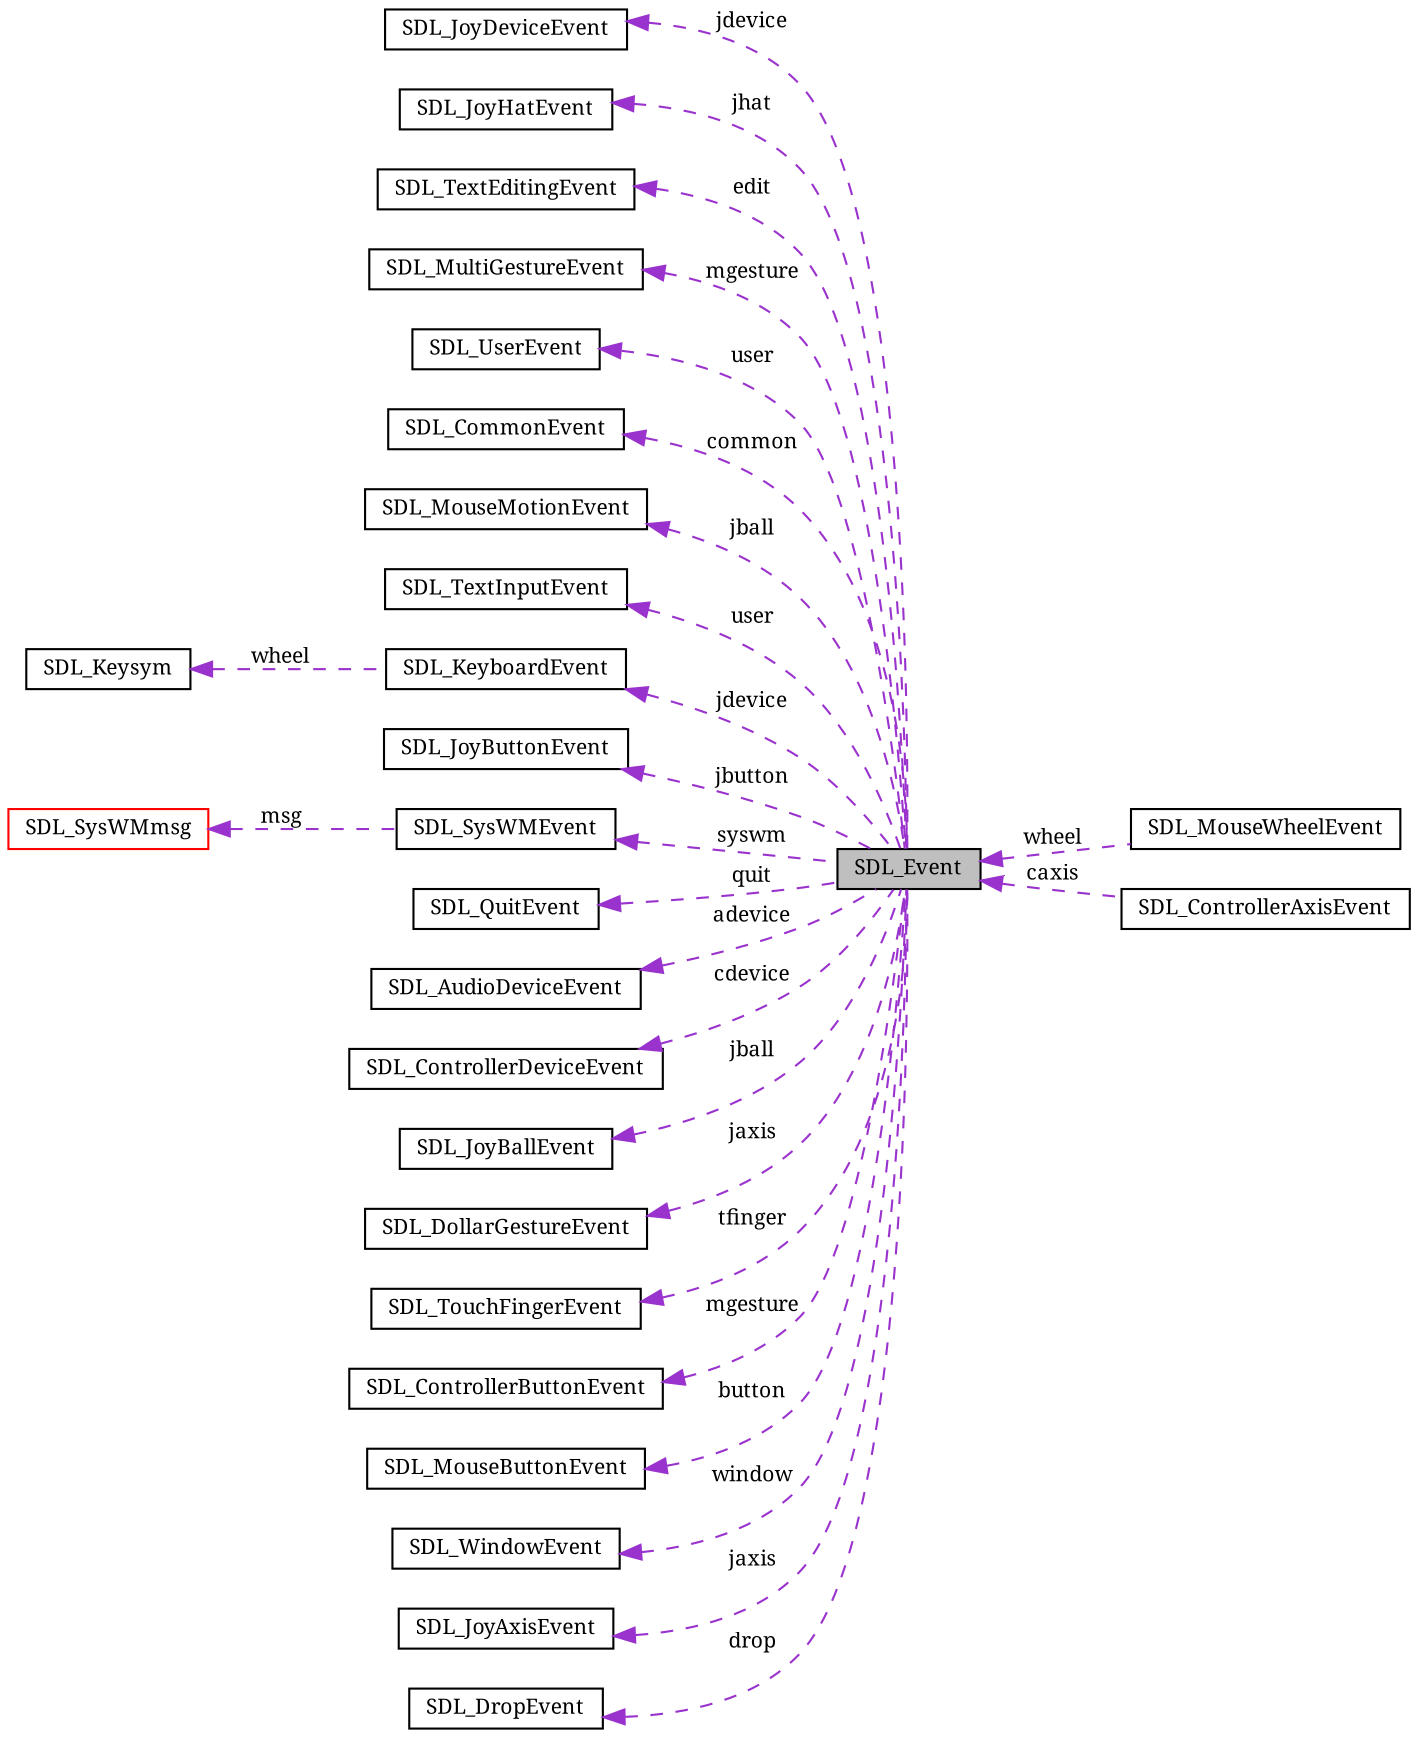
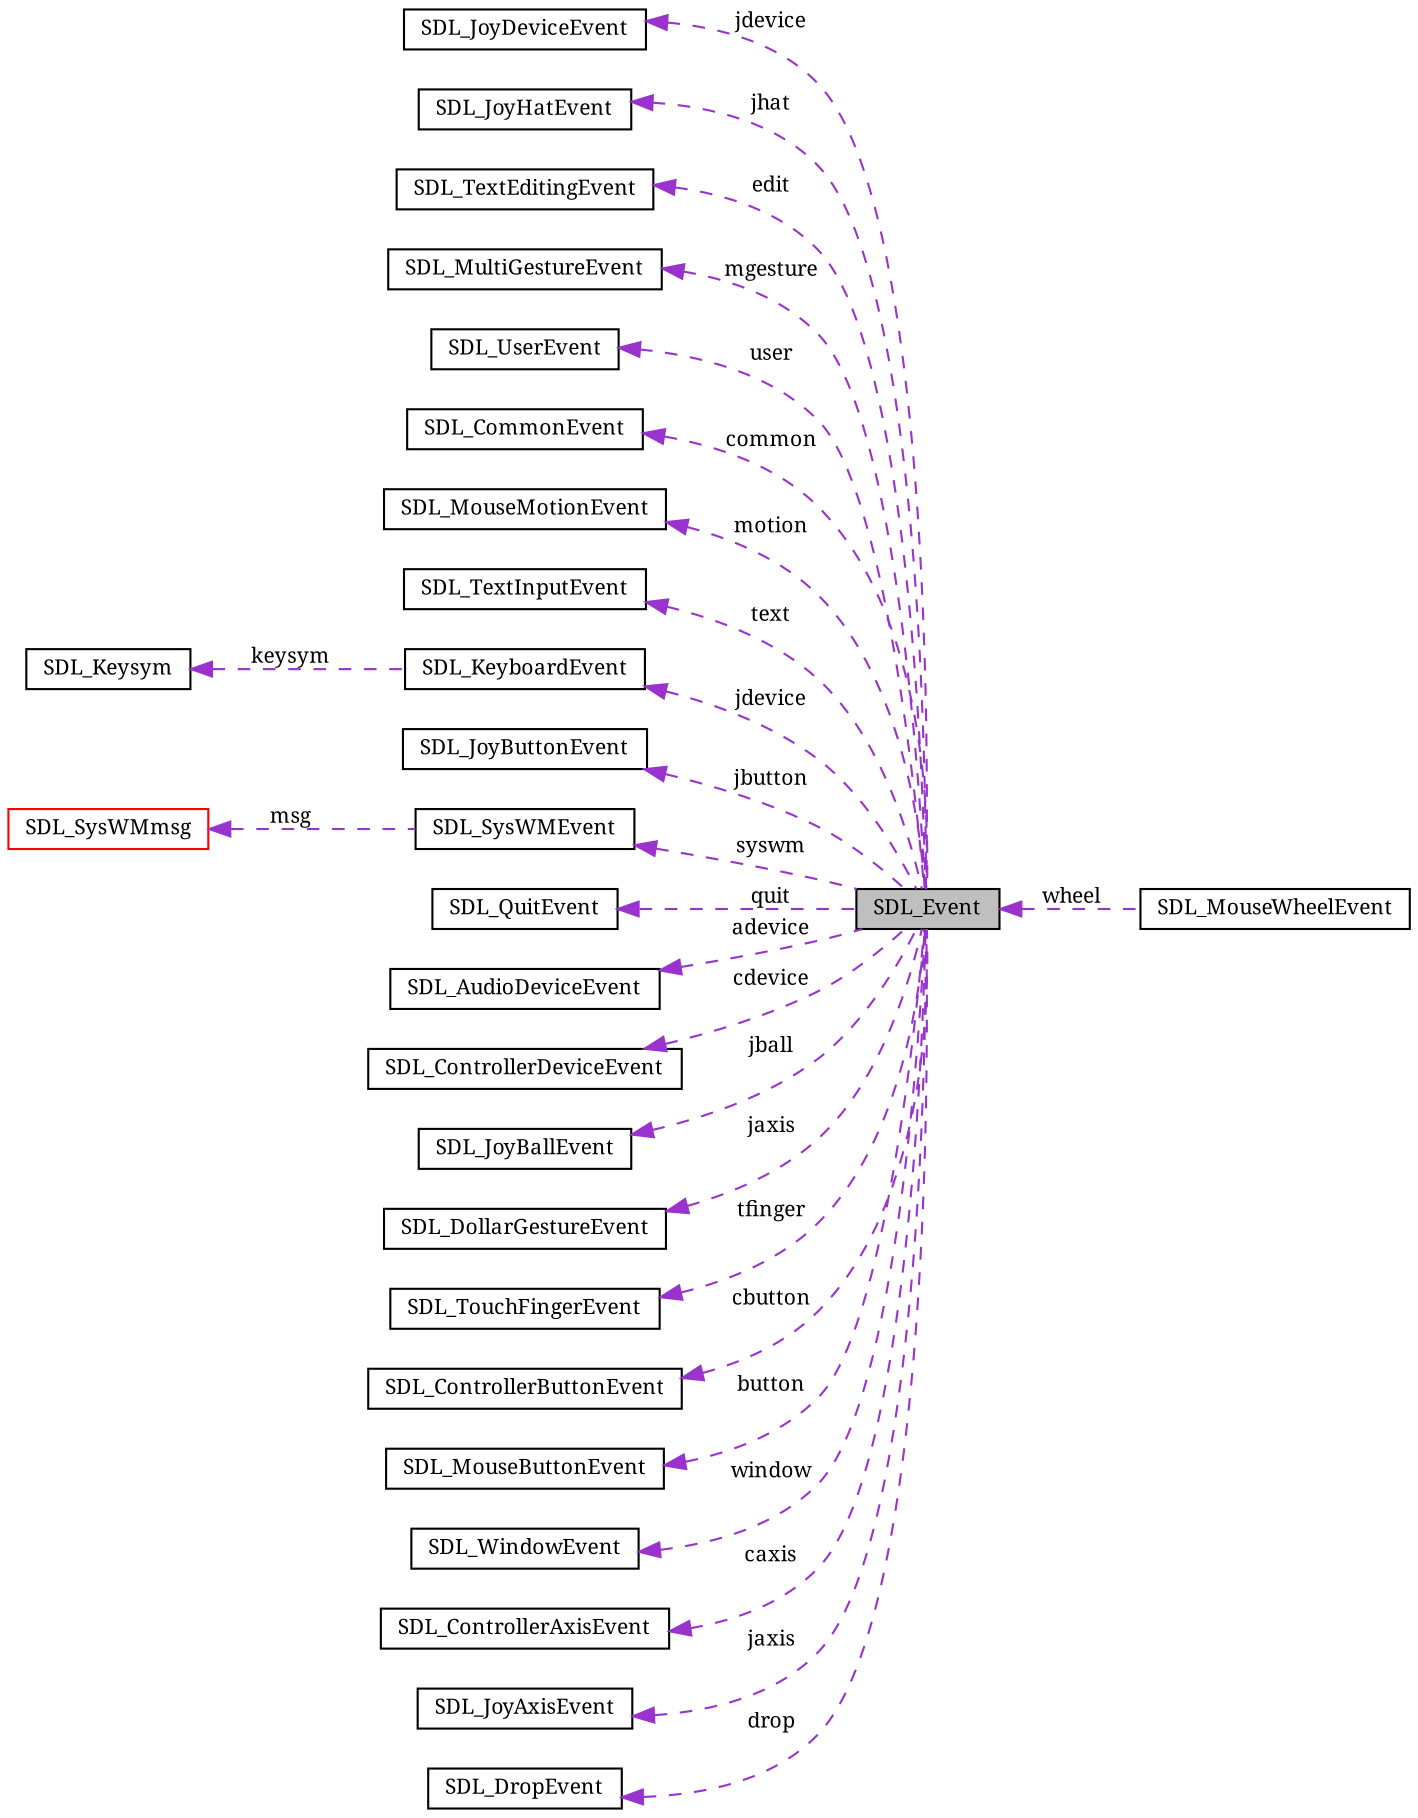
  digraph {
    fontname="Noto Serif"
    rankdir=LR
    node [color=black fillcolor=white fontname="Noto Serif" fontsize=10 shape=record style=filled]
    edge [color=darkorchid3 dir=back fontname="Noto Serif" fontsize=10 labelfontname=FreeSans labelfontsize=10 style=dashed]
    n1 [fillcolor=grey75 fontcolor=black height=0.2 label=SDL_Event width=0.4]
    n2 [height=0.2 label=SDL_MouseWheelEvent width=0.4]
    n3 [height=0.2 label=SDL_JoyDeviceEvent width=0.4]
    n4 [height=0.2 label=SDL_JoyHatEvent width=0.4]
    n5 [height=0.2 label=SDL_TextEditingEvent width=0.4]
    n6 [height=0.2 label=SDL_MultiGestureEvent width=0.4]
    n7 [height=0.2 label=SDL_UserEvent width=0.4]
    n8 [height=0.2 label=SDL_CommonEvent width=0.4]
    n9 [height=0.2 label=SDL_MouseMotionEvent width=0.4]
    n10 [height=0.2 label=SDL_TextInputEvent width=0.4]
    n11 [height=0.2 label=SDL_KeyboardEvent width=0.4]
    n12 [height=0.2 label=SDL_Keysym width=0.4]
    n13 [height=0.2 label=SDL_JoyButtonEvent width=0.4]
    n14 [height=0.2 label=SDL_SysWMEvent width=0.4]
    n15 [color=red height=0.2 label=SDL_SysWMmsg width=0.4]
    n16 [height=0.2 label=SDL_QuitEvent width=0.4]
    n17 [height=0.2 label=SDL_AudioDeviceEvent width=0.4]
    n18 [height=0.2 label=SDL_ControllerDeviceEvent width=0.4]
    n19 [height=0.2 label=SDL_JoyBallEvent width=0.4]
    n20 [height=0.2 label=SDL_DollarGestureEvent width=0.4]
    n21 [height=0.2 label=SDL_TouchFingerEvent width=0.4]
    n22 [height=0.2 label=SDL_ControllerButtonEvent width=0.4]
    n23 [height=0.2 label=SDL_MouseButtonEvent width=0.4]
    n24 [height=0.2 label=SDL_WindowEvent width=0.4]
    n25 [height=0.2 label=SDL_ControllerAxisEvent width=0.4]
    n26 [height=0.2 label=SDL_JoyAxisEvent width=0.4]
    n27 [height=0.2 label=SDL_DropEvent width=0.4]
    n1 -> n2 [label=" wheel"]
    n3 -> n1 [label=" jdevice"]
    n4 -> n1 [label=" jhat"]
    n5 -> n1 [label=" edit"]
    n6 -> n1 [label=" mgesture"]
    n7 -> n1 [label=" user"]
    n8 -> n1 [label=" common"]
-   n9 -> n1 [label=" jball"]
-   n10 -> n1 [label=" user"]
+   n9 -> n1 [label=" motion"]
+   n10 -> n1 [label=" text"]
    n11 -> n1 [label=" jdevice"]
-   n12 -> n11 [label=" wheel"]
+   n12 -> n11 [label=" keysym"]
    n13 -> n1 [label=" jbutton"]
    n14 -> n1 [label=" syswm"]
    n15 -> n14 [label=" msg"]
    n16 -> n1 [label=" quit"]
    n17 -> n1 [label=" adevice"]
    n18 -> n1 [label=" cdevice"]
    n19 -> n1 [label=" jball"]
    n20 -> n1 [label=" jaxis"]
    n21 -> n1 [label=" tfinger"]
-   n22 -> n1 [label=" mgesture"]
+   n22 -> n1 [label=" cbutton"]
    n23 -> n1 [label=" button"]
    n24 -> n1 [label=" window"]
-   n1 -> n25 [label=" caxis"]
+   n25 -> n1 [label=" caxis"]
    n26 -> n1 [label=" jaxis"]
    n27 -> n1 [label=" drop"]
  }
